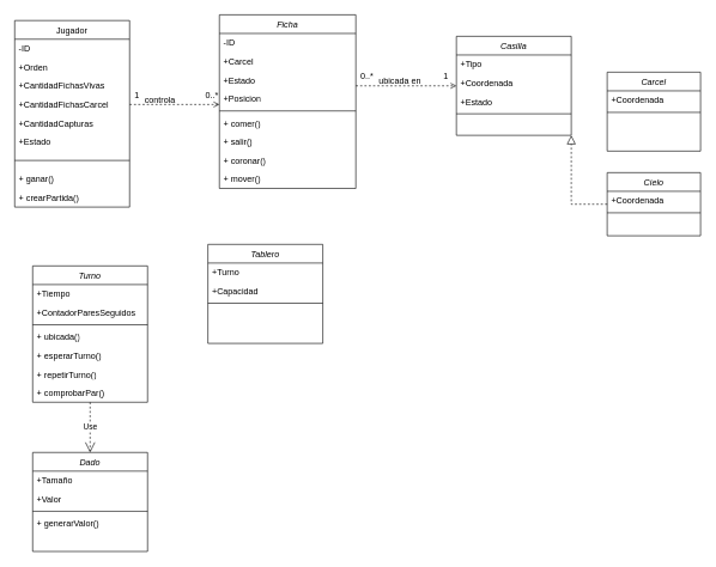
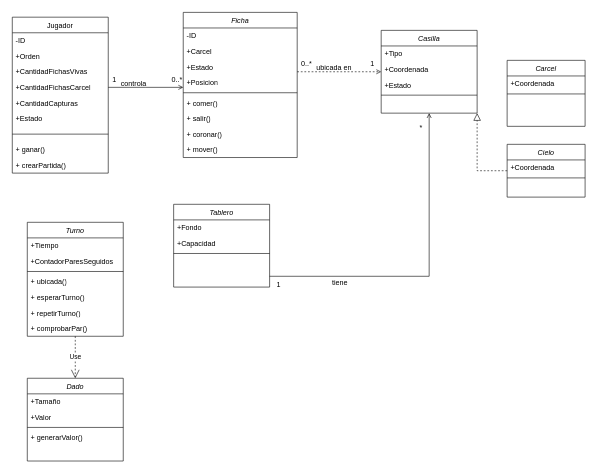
  <mxCell id="0" />
  <mxCell id="1" parent="0" />
  <mxCell id="2" value="Ficha&#10;" style="swimlane;fontStyle=2;align=center;verticalAlign=top;childLayout=stackLayout;horizontal=1;startSize=26;horizontalStack=0;resizeParent=1;resizeLast=0;collapsible=1;marginBottom=0;rounded=0;shadow=0;strokeWidth=1;" parent="1" vertex="1"><mxGeometry x="305" y="20" width="190" height="242" as="geometry"><mxRectangle x="230" y="140" width="160" height="26" as="alternateBounds" /></mxGeometry></mxCell>
  <mxCell id="3" value="-ID" style="text;align=left;verticalAlign=top;spacingLeft=4;spacingRight=4;overflow=hidden;rotatable=0;points=[[0,0.5],[1,0.5]];portConstraint=eastwest;" parent="2" vertex="1"><mxGeometry y="26" width="190" height="26" as="geometry" /></mxCell>
  <mxCell id="4" value="+Carcel" style="text;align=left;verticalAlign=top;spacingLeft=4;spacingRight=4;overflow=hidden;rotatable=0;points=[[0,0.5],[1,0.5]];portConstraint=eastwest;rounded=0;shadow=0;html=0;" parent="2" vertex="1"><mxGeometry y="52" width="190" height="26" as="geometry" /></mxCell>
  <mxCell id="5" value="+Estado&#10;" style="text;align=left;verticalAlign=top;spacingLeft=4;spacingRight=4;overflow=hidden;rotatable=0;points=[[0,0.5],[1,0.5]];portConstraint=eastwest;rounded=0;shadow=0;html=0;" parent="2" vertex="1"><mxGeometry y="78" width="190" height="26" as="geometry" /></mxCell>
  <mxCell id="6" value="+Posicion" style="text;strokeColor=none;fillColor=none;align=left;verticalAlign=top;spacingLeft=4;spacingRight=4;overflow=hidden;rotatable=0;points=[[0,0.5],[1,0.5]];portConstraint=eastwest;whiteSpace=wrap;html=1;" parent="2" vertex="1"><mxGeometry y="104" width="190" height="26" as="geometry" /></mxCell>
  <mxCell id="7" value="" style="line;html=1;strokeWidth=1;align=left;verticalAlign=middle;spacingTop=-1;spacingLeft=3;spacingRight=3;rotatable=0;labelPosition=right;points=[];portConstraint=eastwest;" parent="2" vertex="1"><mxGeometry y="130" width="190" height="8" as="geometry" /></mxCell>
  <mxCell id="8" value="+ comer()&lt;br&gt;" style="text;strokeColor=none;fillColor=none;align=left;verticalAlign=top;spacingLeft=4;spacingRight=4;overflow=hidden;rotatable=0;points=[[0,0.5],[1,0.5]];portConstraint=eastwest;whiteSpace=wrap;html=1;" parent="2" vertex="1"><mxGeometry y="138" width="190" height="26" as="geometry" /></mxCell>
  <mxCell id="9" value="+ salir()" style="text;strokeColor=none;fillColor=none;align=left;verticalAlign=top;spacingLeft=4;spacingRight=4;overflow=hidden;rotatable=0;points=[[0,0.5],[1,0.5]];portConstraint=eastwest;whiteSpace=wrap;html=1;" parent="2" vertex="1"><mxGeometry y="164" width="190" height="26" as="geometry" /></mxCell>
  <mxCell id="10" value="+ coronar()" style="text;strokeColor=none;fillColor=none;align=left;verticalAlign=top;spacingLeft=4;spacingRight=4;overflow=hidden;rotatable=0;points=[[0,0.5],[1,0.5]];portConstraint=eastwest;whiteSpace=wrap;html=1;" parent="2" vertex="1"><mxGeometry y="190" width="190" height="26" as="geometry" /></mxCell>
  <mxCell id="11" value="+ mover()" style="text;strokeColor=none;fillColor=none;align=left;verticalAlign=top;spacingLeft=4;spacingRight=4;overflow=hidden;rotatable=0;points=[[0,0.5],[1,0.5]];portConstraint=eastwest;whiteSpace=wrap;html=1;" parent="2" vertex="1"><mxGeometry y="216" width="190" height="26" as="geometry" /></mxCell>
  <mxCell id="12" value="Jugador" style="swimlane;fontStyle=0;align=center;verticalAlign=top;childLayout=stackLayout;horizontal=1;startSize=26;horizontalStack=0;resizeParent=1;resizeLast=0;collapsible=1;marginBottom=0;rounded=0;shadow=0;strokeWidth=1;" parent="1" vertex="1"><mxGeometry x="20" y="28" width="160" height="260" as="geometry"><mxRectangle x="550" y="140" width="160" height="26" as="alternateBounds" /></mxGeometry></mxCell>
  <mxCell id="13" value="-ID    &#10;" style="text;align=left;verticalAlign=top;spacingLeft=4;spacingRight=4;overflow=hidden;rotatable=0;points=[[0,0.5],[1,0.5]];portConstraint=eastwest;" parent="12" vertex="1"><mxGeometry y="26" width="160" height="26" as="geometry" /></mxCell>
  <mxCell id="14" value="+Orden    " style="text;align=left;verticalAlign=top;spacingLeft=4;spacingRight=4;overflow=hidden;rotatable=0;points=[[0,0.5],[1,0.5]];portConstraint=eastwest;rounded=0;shadow=0;html=0;" parent="12" vertex="1"><mxGeometry y="52" width="160" height="26" as="geometry" /></mxCell>
  <mxCell id="15" value="+CantidadFichasVivas" style="text;strokeColor=none;fillColor=none;align=left;verticalAlign=top;spacingLeft=4;spacingRight=4;overflow=hidden;rotatable=0;points=[[0,0.5],[1,0.5]];portConstraint=eastwest;whiteSpace=wrap;html=1;" parent="12" vertex="1"><mxGeometry y="78" width="160" height="26" as="geometry" /></mxCell>
  <mxCell id="16" value="+CantidadFichasCarcel" style="text;strokeColor=none;fillColor=none;align=left;verticalAlign=top;spacingLeft=4;spacingRight=4;overflow=hidden;rotatable=0;points=[[0,0.5],[1,0.5]];portConstraint=eastwest;whiteSpace=wrap;html=1;" vertex="1" parent="12"><mxGeometry y="104" width="160" height="26" as="geometry" /></mxCell>
  <mxCell id="17" value="+CantidadCapturas" style="text;strokeColor=none;fillColor=none;align=left;verticalAlign=top;spacingLeft=4;spacingRight=4;overflow=hidden;rotatable=0;points=[[0,0.5],[1,0.5]];portConstraint=eastwest;whiteSpace=wrap;html=1;" vertex="1" parent="12"><mxGeometry y="130" width="160" height="26" as="geometry" /></mxCell>
  <mxCell id="18" value="+Estado&lt;br&gt;" style="text;strokeColor=none;fillColor=none;align=left;verticalAlign=top;spacingLeft=4;spacingRight=4;overflow=hidden;rotatable=0;points=[[0,0.5],[1,0.5]];portConstraint=eastwest;whiteSpace=wrap;html=1;" vertex="1" parent="12"><mxGeometry y="156" width="160" height="26" as="geometry" /></mxCell>
  <mxCell id="19" value="" style="line;html=1;strokeWidth=1;align=left;verticalAlign=middle;spacingTop=-1;spacingLeft=3;spacingRight=3;rotatable=0;labelPosition=right;points=[];portConstraint=eastwest;" parent="12" vertex="1"><mxGeometry y="182" width="160" height="26" as="geometry" /></mxCell>
  <mxCell id="20" value="+ ganar()" style="text;strokeColor=none;fillColor=none;align=left;verticalAlign=top;spacingLeft=4;spacingRight=4;overflow=hidden;rotatable=0;points=[[0,0.5],[1,0.5]];portConstraint=eastwest;whiteSpace=wrap;html=1;" parent="12" vertex="1"><mxGeometry y="208" width="160" height="26" as="geometry" /></mxCell>
  <mxCell id="21" value="+ crearPartida()" style="text;strokeColor=none;fillColor=none;align=left;verticalAlign=top;spacingLeft=4;spacingRight=4;overflow=hidden;rotatable=0;points=[[0,0.5],[1,0.5]];portConstraint=eastwest;whiteSpace=wrap;html=1;" parent="12" vertex="1"><mxGeometry y="234" width="160" height="26" as="geometry" /></mxCell>
- <mxCell id="22" value="" style="endArrow=open;shadow=0;strokeWidth=1;rounded=0;endFill=1;edgeStyle=elbowEdgeStyle;elbow=vertical;dashed=1;" parent="1" source="12" target="2" edge="1"><mxGeometry x="0.5" y="41" relative="1" as="geometry"><mxPoint x="295" y="250" as="sourcePoint" /><mxPoint x="285" y="340" as="targetPoint" /><mxPoint x="-40" y="32" as="offset" /></mxGeometry></mxCell>
+ <mxCell id="22" value="" style="endArrow=open;shadow=0;strokeWidth=1;rounded=0;endFill=1;edgeStyle=elbowEdgeStyle;elbow=vertical;" parent="1" source="12" target="2" edge="1"><mxGeometry x="0.5" y="41" relative="1" as="geometry"><mxPoint x="295" y="250" as="sourcePoint" /><mxPoint x="285" y="340" as="targetPoint" /><mxPoint x="-40" y="32" as="offset" /></mxGeometry></mxCell>
  <mxCell id="23" value="1" style="resizable=0;align=left;verticalAlign=bottom;labelBackgroundColor=none;fontSize=12;" parent="22" connectable="0" vertex="1"><mxGeometry x="-1" relative="1" as="geometry"><mxPoint x="5" y="-5" as="offset" /></mxGeometry></mxCell>
  <mxCell id="24" value="0..*" style="resizable=0;align=right;verticalAlign=bottom;labelBackgroundColor=none;fontSize=12;" parent="22" connectable="0" vertex="1"><mxGeometry x="1" relative="1" as="geometry"><mxPoint y="-5" as="offset" /></mxGeometry></mxCell>
  <mxCell id="25" value="controla" style="text;html=1;resizable=0;points=[];;align=center;verticalAlign=middle;labelBackgroundColor=none;rounded=0;shadow=0;strokeWidth=1;fontSize=12;" parent="22" vertex="1" connectable="0"><mxGeometry x="0.5" y="49" relative="1" as="geometry"><mxPoint x="-53" y="42" as="offset" /></mxGeometry></mxCell>
  <mxCell id="26" value="Casilla&#10;" style="swimlane;fontStyle=2;align=center;verticalAlign=top;childLayout=stackLayout;horizontal=1;startSize=26;horizontalStack=0;resizeParent=1;resizeLast=0;collapsible=1;marginBottom=0;rounded=0;shadow=0;strokeWidth=1;" parent="1" vertex="1"><mxGeometry x="635" y="50" width="160" height="138" as="geometry"><mxRectangle x="230" y="140" width="160" height="26" as="alternateBounds" /></mxGeometry></mxCell>
  <mxCell id="27" value="+Tipo&#10;" style="text;align=left;verticalAlign=top;spacingLeft=4;spacingRight=4;overflow=hidden;rotatable=0;points=[[0,0.5],[1,0.5]];portConstraint=eastwest;rounded=0;shadow=0;html=0;" parent="26" vertex="1"><mxGeometry y="26" width="160" height="26" as="geometry" /></mxCell>
  <mxCell id="28" value="+Coordenada" style="text;align=left;verticalAlign=top;spacingLeft=4;spacingRight=4;overflow=hidden;rotatable=0;points=[[0,0.5],[1,0.5]];portConstraint=eastwest;rounded=0;shadow=0;html=0;" parent="26" vertex="1"><mxGeometry y="52" width="160" height="26" as="geometry" /></mxCell>
  <mxCell id="29" value="+Estado" style="text;align=left;verticalAlign=top;spacingLeft=4;spacingRight=4;overflow=hidden;rotatable=0;points=[[0,0.5],[1,0.5]];portConstraint=eastwest;rounded=0;shadow=0;html=0;" parent="26" vertex="1"><mxGeometry y="78" width="160" height="26" as="geometry" /></mxCell>
  <mxCell id="30" value="" style="line;html=1;strokeWidth=1;align=left;verticalAlign=middle;spacingTop=-1;spacingLeft=3;spacingRight=3;rotatable=0;labelPosition=right;points=[];portConstraint=eastwest;" parent="26" vertex="1"><mxGeometry y="104" width="160" height="8" as="geometry" /></mxCell>
  <mxCell id="31" value="Dado&#10;" style="swimlane;fontStyle=2;align=center;verticalAlign=top;childLayout=stackLayout;horizontal=1;startSize=26;horizontalStack=0;resizeParent=1;resizeLast=0;collapsible=1;marginBottom=0;rounded=0;shadow=0;strokeWidth=1;" parent="1" vertex="1"><mxGeometry x="45" y="630" width="160" height="138" as="geometry"><mxRectangle x="230" y="140" width="160" height="26" as="alternateBounds" /></mxGeometry></mxCell>
  <mxCell id="32" value="+Tamaño" style="text;strokeColor=none;fillColor=none;align=left;verticalAlign=top;spacingLeft=4;spacingRight=4;overflow=hidden;rotatable=0;points=[[0,0.5],[1,0.5]];portConstraint=eastwest;whiteSpace=wrap;html=1;" parent="31" vertex="1"><mxGeometry y="26" width="160" height="26" as="geometry" /></mxCell>
  <mxCell id="33" value="+Valor" style="text;strokeColor=none;fillColor=none;align=left;verticalAlign=top;spacingLeft=4;spacingRight=4;overflow=hidden;rotatable=0;points=[[0,0.5],[1,0.5]];portConstraint=eastwest;whiteSpace=wrap;html=1;" parent="31" vertex="1"><mxGeometry y="52" width="160" height="26" as="geometry" /></mxCell>
  <mxCell id="34" value="" style="line;html=1;strokeWidth=1;align=left;verticalAlign=middle;spacingTop=-1;spacingLeft=3;spacingRight=3;rotatable=0;labelPosition=right;points=[];portConstraint=eastwest;" parent="31" vertex="1"><mxGeometry y="78" width="160" height="8" as="geometry" /></mxCell>
  <mxCell id="35" value="+ generarValor()" style="text;strokeColor=none;fillColor=none;align=left;verticalAlign=top;spacingLeft=4;spacingRight=4;overflow=hidden;rotatable=0;points=[[0,0.5],[1,0.5]];portConstraint=eastwest;whiteSpace=wrap;html=1;" parent="31" vertex="1"><mxGeometry y="86" width="160" height="26" as="geometry" /></mxCell>
  <mxCell id="36" value="Turno&#10;" style="swimlane;fontStyle=2;align=center;verticalAlign=top;childLayout=stackLayout;horizontal=1;startSize=26;horizontalStack=0;resizeParent=1;resizeLast=0;collapsible=1;marginBottom=0;rounded=0;shadow=0;strokeWidth=1;" parent="1" vertex="1"><mxGeometry x="45" y="370" width="160" height="190" as="geometry"><mxRectangle x="230" y="140" width="160" height="26" as="alternateBounds" /></mxGeometry></mxCell>
  <mxCell id="37" value="+Tiempo" style="text;strokeColor=none;fillColor=none;align=left;verticalAlign=top;spacingLeft=4;spacingRight=4;overflow=hidden;rotatable=0;points=[[0,0.5],[1,0.5]];portConstraint=eastwest;whiteSpace=wrap;html=1;" parent="36" vertex="1"><mxGeometry y="26" width="160" height="26" as="geometry" /></mxCell>
  <mxCell id="38" value="+ContadorParesSeguidos" style="text;strokeColor=none;fillColor=none;align=left;verticalAlign=top;spacingLeft=4;spacingRight=4;overflow=hidden;rotatable=0;points=[[0,0.5],[1,0.5]];portConstraint=eastwest;whiteSpace=wrap;html=1;" vertex="1" parent="36"><mxGeometry y="52" width="160" height="26" as="geometry" /></mxCell>
  <mxCell id="39" value="" style="line;html=1;strokeWidth=1;align=left;verticalAlign=middle;spacingTop=-1;spacingLeft=3;spacingRight=3;rotatable=0;labelPosition=right;points=[];portConstraint=eastwest;" parent="36" vertex="1"><mxGeometry y="78" width="160" height="8" as="geometry" /></mxCell>
  <mxCell id="40" value="+ ubicada()" style="text;strokeColor=none;fillColor=none;align=left;verticalAlign=top;spacingLeft=4;spacingRight=4;overflow=hidden;rotatable=0;points=[[0,0.5],[1,0.5]];portConstraint=eastwest;whiteSpace=wrap;html=1;" parent="36" vertex="1"><mxGeometry y="86" width="160" height="26" as="geometry" /></mxCell>
  <mxCell id="41" value="+ esperarTurno()" style="text;strokeColor=none;fillColor=none;align=left;verticalAlign=top;spacingLeft=4;spacingRight=4;overflow=hidden;rotatable=0;points=[[0,0.5],[1,0.5]];portConstraint=eastwest;whiteSpace=wrap;html=1;" parent="36" vertex="1"><mxGeometry y="112" width="160" height="26" as="geometry" /></mxCell>
  <mxCell id="42" value="+ repetirTurno()" style="text;strokeColor=none;fillColor=none;align=left;verticalAlign=top;spacingLeft=4;spacingRight=4;overflow=hidden;rotatable=0;points=[[0,0.5],[1,0.5]];portConstraint=eastwest;whiteSpace=wrap;html=1;" parent="36" vertex="1"><mxGeometry y="138" width="160" height="26" as="geometry" /></mxCell>
  <mxCell id="43" value="+ comprobarPar()" style="text;strokeColor=none;fillColor=none;align=left;verticalAlign=top;spacingLeft=4;spacingRight=4;overflow=hidden;rotatable=0;points=[[0,0.5],[1,0.5]];portConstraint=eastwest;whiteSpace=wrap;html=1;" parent="36" vertex="1"><mxGeometry y="164" width="160" height="26" as="geometry" /></mxCell>
  <mxCell id="44" value="Carcel&#10;" style="swimlane;fontStyle=2;align=center;verticalAlign=top;childLayout=stackLayout;horizontal=1;startSize=26;horizontalStack=0;resizeParent=1;resizeLast=0;collapsible=1;marginBottom=0;rounded=0;shadow=0;strokeWidth=1;" parent="1" vertex="1"><mxGeometry x="845" y="100" width="130" height="110" as="geometry"><mxRectangle x="230" y="140" width="160" height="26" as="alternateBounds" /></mxGeometry></mxCell>
  <mxCell id="45" value="+Coordenada" style="text;align=left;verticalAlign=top;spacingLeft=4;spacingRight=4;overflow=hidden;rotatable=0;points=[[0,0.5],[1,0.5]];portConstraint=eastwest;rounded=0;shadow=0;html=0;" parent="44" vertex="1"><mxGeometry y="26" width="130" height="26" as="geometry" /></mxCell>
  <mxCell id="46" value="" style="line;html=1;strokeWidth=1;align=left;verticalAlign=middle;spacingTop=-1;spacingLeft=3;spacingRight=3;rotatable=0;labelPosition=right;points=[];portConstraint=eastwest;" parent="44" vertex="1"><mxGeometry y="52" width="130" height="8" as="geometry" /></mxCell>
  <mxCell id="47" value="Cielo&#10;&#10;" style="swimlane;fontStyle=2;align=center;verticalAlign=top;childLayout=stackLayout;horizontal=1;startSize=26;horizontalStack=0;resizeParent=1;resizeLast=0;collapsible=1;marginBottom=0;rounded=0;shadow=0;strokeWidth=1;" parent="1" vertex="1"><mxGeometry x="845" y="240" width="130" height="88" as="geometry"><mxRectangle x="230" y="140" width="160" height="26" as="alternateBounds" /></mxGeometry></mxCell>
  <mxCell id="48" value="+Coordenada" style="text;align=left;verticalAlign=top;spacingLeft=4;spacingRight=4;overflow=hidden;rotatable=0;points=[[0,0.5],[1,0.5]];portConstraint=eastwest;rounded=0;shadow=0;html=0;" parent="47" vertex="1"><mxGeometry y="26" width="130" height="26" as="geometry" /></mxCell>
  <mxCell id="49" value="" style="line;html=1;strokeWidth=1;align=left;verticalAlign=middle;spacingTop=-1;spacingLeft=3;spacingRight=3;rotatable=0;labelPosition=right;points=[];portConstraint=eastwest;" parent="47" vertex="1"><mxGeometry y="52" width="130" height="8" as="geometry" /></mxCell>
  <mxCell id="50" value="Tablero&#10;" style="swimlane;fontStyle=2;align=center;verticalAlign=top;childLayout=stackLayout;horizontal=1;startSize=26;horizontalStack=0;resizeParent=1;resizeLast=0;collapsible=1;marginBottom=0;rounded=0;shadow=0;strokeWidth=1;" parent="1" vertex="1"><mxGeometry x="289" y="340" width="160" height="138" as="geometry"><mxRectangle x="230" y="140" width="160" height="26" as="alternateBounds" /></mxGeometry></mxCell>
- <mxCell id="51" value="+Turno" style="text;align=left;verticalAlign=top;spacingLeft=4;spacingRight=4;overflow=hidden;rotatable=0;points=[[0,0.5],[1,0.5]];portConstraint=eastwest;rounded=0;shadow=0;html=0;" parent="50" vertex="1"><mxGeometry y="26" width="160" height="26" as="geometry" /></mxCell>
+ <mxCell id="51" value="+Fondo" style="text;align=left;verticalAlign=top;spacingLeft=4;spacingRight=4;overflow=hidden;rotatable=0;points=[[0,0.5],[1,0.5]];portConstraint=eastwest;rounded=0;shadow=0;html=0;" parent="50" vertex="1"><mxGeometry y="26" width="160" height="26" as="geometry" /></mxCell>
  <mxCell id="52" value="+Capacidad" style="text;align=left;verticalAlign=top;spacingLeft=4;spacingRight=4;overflow=hidden;rotatable=0;points=[[0,0.5],[1,0.5]];portConstraint=eastwest;rounded=0;shadow=0;html=0;" parent="50" vertex="1"><mxGeometry y="52" width="160" height="26" as="geometry" /></mxCell>
  <mxCell id="53" value="" style="line;html=1;strokeWidth=1;align=left;verticalAlign=middle;spacingTop=-1;spacingLeft=3;spacingRight=3;rotatable=0;labelPosition=right;points=[];portConstraint=eastwest;" parent="50" vertex="1"><mxGeometry y="78" width="160" height="8" as="geometry" /></mxCell>
+ <mxCell id="54" value="" style="endArrow=open;shadow=0;strokeWidth=1;rounded=0;endFill=1;edgeStyle=elbowEdgeStyle;elbow=vertical;" parent="1" source="50" target="26" edge="1"><mxGeometry x="0.5" y="41" relative="1" as="geometry"><mxPoint x="675" y="220" as="sourcePoint" /><mxPoint x="345" y="660" as="targetPoint" /><mxPoint x="-40" y="32" as="offset" /><Array as="points"><mxPoint x="535" y="460" /></Array></mxGeometry></mxCell>
+ <mxCell id="55" value="1" style="resizable=0;align=left;verticalAlign=bottom;labelBackgroundColor=none;fontSize=12;" parent="54" connectable="0" vertex="1"><mxGeometry x="-1" relative="1" as="geometry"><mxPoint x="10" y="22" as="offset" /></mxGeometry></mxCell>
+ <mxCell id="56" value="*" style="resizable=0;align=right;verticalAlign=bottom;labelBackgroundColor=none;fontSize=12;" parent="54" connectable="0" vertex="1"><mxGeometry x="1" relative="1" as="geometry"><mxPoint x="-10" y="32" as="offset" /></mxGeometry></mxCell>
+ <mxCell id="57" value="tiene" style="text;html=1;resizable=0;points=[];;align=center;verticalAlign=middle;labelBackgroundColor=none;rounded=0;shadow=0;strokeWidth=1;fontSize=12;" parent="54" vertex="1" connectable="0"><mxGeometry x="0.5" y="49" relative="1" as="geometry"><mxPoint x="-101" y="148" as="offset" /></mxGeometry></mxCell>
  <mxCell id="58" value="Use" style="endArrow=open;endSize=12;dashed=1;html=1;rounded=0;" parent="1" source="36" target="31" edge="1"><mxGeometry width="160" relative="1" as="geometry"><mxPoint x="95" y="500" as="sourcePoint" /><mxPoint x="255" y="500" as="targetPoint" /></mxGeometry></mxCell>
  <mxCell id="59" value="" style="endArrow=block;endSize=10;endFill=0;shadow=0;strokeWidth=1;rounded=0;edgeStyle=elbowEdgeStyle;elbow=vertical;dashed=1;" parent="1" source="47" target="26" edge="1"><mxGeometry width="160" relative="1" as="geometry"><mxPoint x="585" y="310" as="sourcePoint" /><mxPoint x="825" y="188" as="targetPoint" /><Array as="points"><mxPoint x="795" y="284" /></Array></mxGeometry></mxCell>
  <mxCell id="60" value="" style="endArrow=open;shadow=0;strokeWidth=1;rounded=0;endFill=1;edgeStyle=elbowEdgeStyle;elbow=vertical;dashed=1;" parent="1" source="2" target="26" edge="1"><mxGeometry x="0.5" y="41" relative="1" as="geometry"><mxPoint x="495" y="144.58" as="sourcePoint" /><mxPoint x="620" y="144.58" as="targetPoint" /><mxPoint x="-40" y="32" as="offset" /><Array as="points" /></mxGeometry></mxCell>
  <mxCell id="61" value="0..*" style="resizable=0;align=left;verticalAlign=bottom;labelBackgroundColor=none;fontSize=12;" parent="60" connectable="0" vertex="1"><mxGeometry x="-1" relative="1" as="geometry"><mxPoint x="5" y="-5" as="offset" /></mxGeometry></mxCell>
  <mxCell id="62" value="1" style="resizable=0;align=right;verticalAlign=bottom;labelBackgroundColor=none;fontSize=12;" parent="60" connectable="0" vertex="1"><mxGeometry x="1" relative="1" as="geometry"><mxPoint x="-10" y="-5" as="offset" /></mxGeometry></mxCell>
  <mxCell id="63" value="ubicada en" style="text;html=1;resizable=0;points=[];;align=center;verticalAlign=middle;labelBackgroundColor=none;rounded=0;shadow=0;strokeWidth=1;fontSize=12;" parent="60" vertex="1" connectable="0"><mxGeometry x="0.5" y="49" relative="1" as="geometry"><mxPoint x="-45" y="42" as="offset" /></mxGeometry></mxCell>
